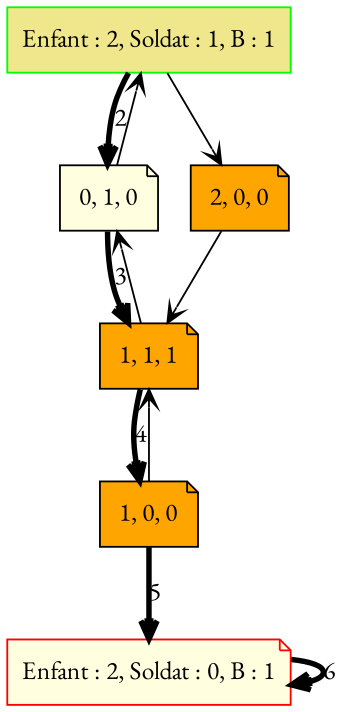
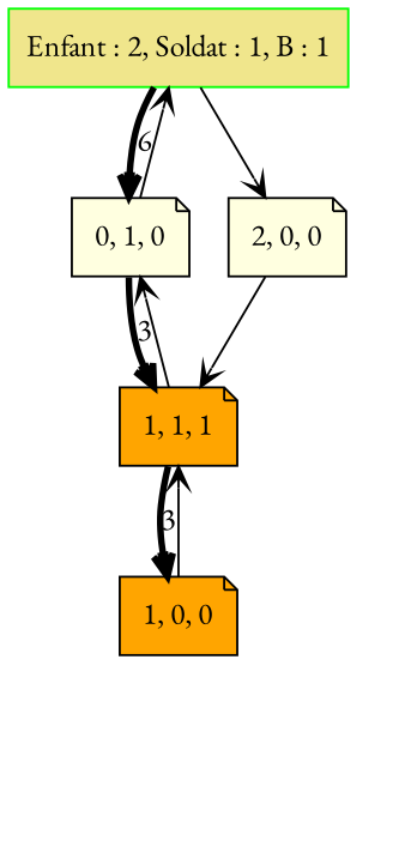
  digraph {
    fontname="EB Garamond"
    node [fillcolor=orange fontname="EB Garamond" shape=note style=filled]
    edge [arrowhead=open fontname="EB Garamond"]
    n1 [color=green fillcolor=khaki label="Enfant : 2, Soldat : 1, B : 1" shape=box]
    "0, 1, 0" [fillcolor=lightyellow]
-   "2, 0, 0"
+   "2, 0, 0" [fillcolor=lightyellow]
    "1, 1, 1"
-   n5 [color=red fillcolor=lightyellow label="Enfant : 2, Soldat : 0, B : 1"]
    "1, 0, 0"
-   n1 -> "0, 1, 0" [label=2 penwidth=3]
+   n1 -> "0, 1, 0" [label=6 penwidth=3]
    n1 -> "2, 0, 0"
    "0, 1, 0" -> n1
    "0, 1, 0" -> "1, 1, 1" [label=3 penwidth=3]
    "2, 0, 0" -> "1, 1, 1"
    "1, 1, 1" -> "0, 1, 0"
-   "1, 1, 1" -> "1, 0, 0" [label=4 penwidth=3]
-   n5 -> n5 [label=6 penwidth=3]
+   "1, 1, 1" -> "1, 0, 0" [label=3 penwidth=3]
    "1, 0, 0" -> "1, 1, 1"
-   "1, 0, 0" -> n5 [label=5 penwidth=3]
  }
